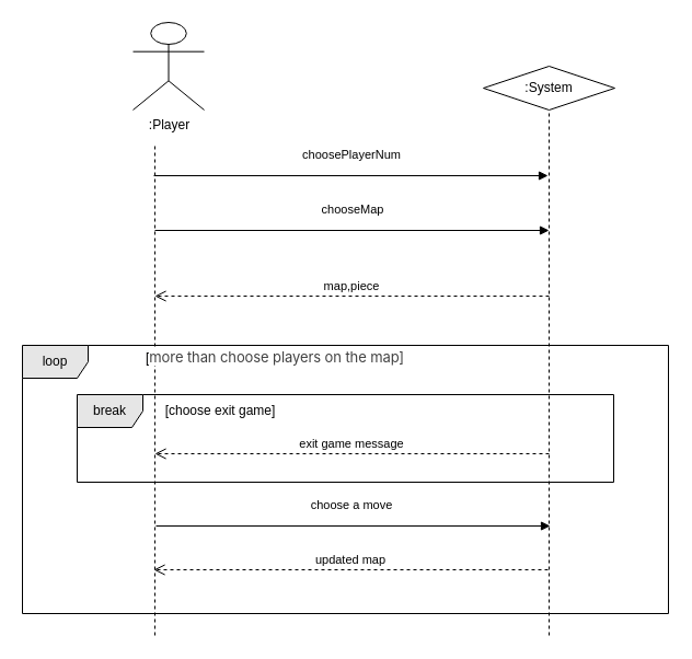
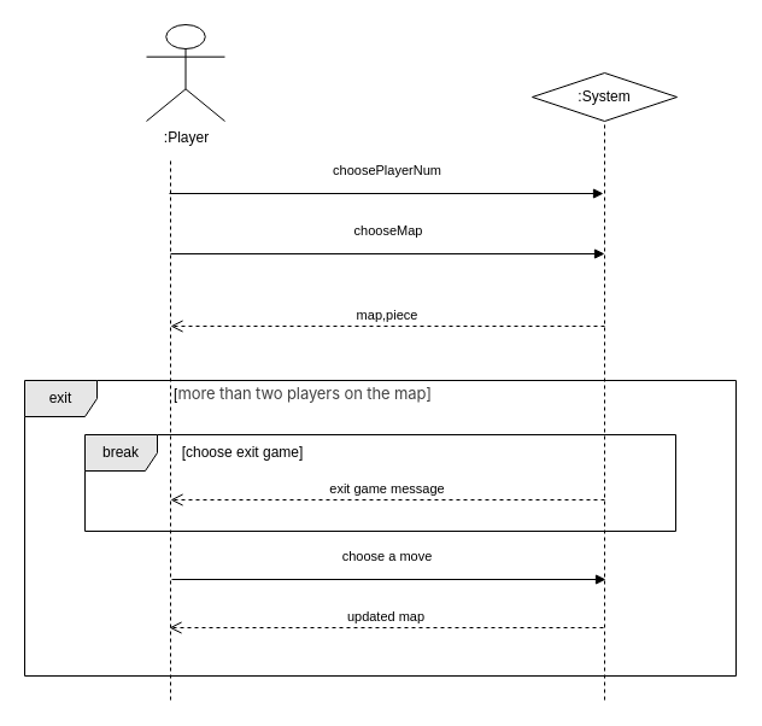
  <mxCell id="0" />
  <mxCell id="1" parent="0" />
  <mxCell id="2" value="map,piece" style="verticalAlign=bottom;endArrow=open;dashed=1;endSize=8;exitX=0;exitY=0.95;shadow=0;strokeWidth=1;" parent="1" edge="1"><mxGeometry relative="1" as="geometry"><mxPoint x="141" y="270" as="targetPoint" /><mxPoint x="501" y="270" as="sourcePoint" /></mxGeometry></mxCell>
  <mxCell id="3" value="choosePlayerNum" style="verticalAlign=bottom;endArrow=block;shadow=0;strokeWidth=1;" parent="1" edge="1"><mxGeometry x="0.006" y="10" relative="1" as="geometry"><mxPoint x="140" y="160" as="sourcePoint" /><mxPoint x="500" y="160" as="targetPoint" /><mxPoint as="offset" /></mxGeometry></mxCell>
  <mxCell id="4" value=":Player" style="shape=umlActor;verticalLabelPosition=bottom;verticalAlign=top;html=1;" parent="1" vertex="1"><mxGeometry x="121" y="20" width="65" height="80" as="geometry" /></mxCell>
  <mxCell id="5" value=":System" style="rhombus;whiteSpace=wrap;html=1;" parent="1" vertex="1"><mxGeometry x="441" y="60" width="120" height="40" as="geometry" /></mxCell>
  <mxCell id="6" value="" style="endArrow=none;dashed=1;html=1;rounded=0;" parent="1" edge="1"><mxGeometry width="50" height="50" relative="1" as="geometry"><mxPoint x="141" y="580" as="sourcePoint" /><mxPoint x="141" y="130" as="targetPoint" /></mxGeometry></mxCell>
  <mxCell id="7" value="" style="endArrow=none;dashed=1;html=1;rounded=0;entryX=0.5;entryY=1;entryDx=0;entryDy=0;" parent="1" target="5" edge="1"><mxGeometry width="50" height="50" relative="1" as="geometry"><mxPoint x="501" y="580" as="sourcePoint" /><mxPoint x="501" y="130" as="targetPoint" /></mxGeometry></mxCell>
  <mxCell id="8" value="chooseMap" style="verticalAlign=bottom;endArrow=block;shadow=0;strokeWidth=1;" parent="1" edge="1"><mxGeometry x="0.006" y="10" relative="1" as="geometry"><mxPoint x="141" y="210" as="sourcePoint" /><mxPoint x="501" y="210" as="targetPoint" /><mxPoint as="offset" /></mxGeometry></mxCell>
  <mxCell id="9" value="break" style="shape=umlFrame;whiteSpace=wrap;html=1;fillColor=#E6E6E6;" parent="1" vertex="1"><mxGeometry x="70" y="360" width="490" height="80" as="geometry" /></mxCell>
  <mxCell id="10" value="[choose exit game]" style="text;html=1;strokeColor=none;fillColor=none;align=center;verticalAlign=middle;whiteSpace=wrap;rounded=0;" parent="1" vertex="1"><mxGeometry x="131" y="360" width="140" height="30" as="geometry" /></mxCell>
  <mxCell id="11" value="exit game message" style="verticalAlign=bottom;endArrow=open;dashed=1;endSize=8;exitX=0;exitY=0.95;shadow=0;strokeWidth=1;" parent="1" edge="1"><mxGeometry relative="1" as="geometry"><mxPoint x="141" y="414" as="targetPoint" /><mxPoint x="501" y="414" as="sourcePoint" /></mxGeometry></mxCell>
- <mxCell id="12" value="loop" style="shape=umlFrame;whiteSpace=wrap;html=1;fillColor=#E6E6E6;" parent="1" vertex="1"><mxGeometry x="20" y="315" width="590" height="245" as="geometry" /></mxCell>
- <mxCell id="13" value="&lt;div style=&quot;text-align: center;&quot;&gt;&lt;span style=&quot;text-align: start; background-color: rgb(248, 249, 250);&quot;&gt;[&lt;/span&gt;&lt;span style=&quot;background-color: rgb(255, 255, 255); color: rgb(66, 66, 66); font-family: -apple-system, BlinkMacSystemFont, &amp;quot;Malgun Gothic&amp;quot;, &amp;quot;맑은 고딕&amp;quot;, helvetica, &amp;quot;Apple SD Gothic Neo&amp;quot;, helvetica, &amp;quot;나눔바른고딕 옛한글&amp;quot;, &amp;quot;NanumBarunGothic YetHangul&amp;quot;, sans-serif; font-size: 13px; letter-spacing: -0.1px; text-align: start;&quot;&gt;more than choose players on the map]&lt;/span&gt;&lt;/div&gt;" style="text;html=1;strokeColor=none;fillColor=none;align=center;verticalAlign=middle;whiteSpace=wrap;rounded=0;" parent="1" vertex="1"><mxGeometry x="96" y="311" width="310" height="30" as="geometry" /></mxCell>
+ <mxCell id="12" value="exit" style="shape=umlFrame;whiteSpace=wrap;html=1;fillColor=#E6E6E6;" parent="1" vertex="1"><mxGeometry x="20" y="315" width="590" height="245" as="geometry" /></mxCell>
+ <mxCell id="13" value="&lt;div style=&quot;text-align: center;&quot;&gt;&lt;span style=&quot;text-align: start; background-color: rgb(248, 249, 250);&quot;&gt;[&lt;/span&gt;&lt;span style=&quot;background-color: rgb(255, 255, 255); color: rgb(66, 66, 66); font-family: -apple-system, BlinkMacSystemFont, &amp;quot;Malgun Gothic&amp;quot;, &amp;quot;맑은 고딕&amp;quot;, helvetica, &amp;quot;Apple SD Gothic Neo&amp;quot;, helvetica, &amp;quot;나눔바른고딕 옛한글&amp;quot;, &amp;quot;NanumBarunGothic YetHangul&amp;quot;, sans-serif; font-size: 13px; letter-spacing: -0.1px; text-align: start;&quot;&gt;more than two players on the map]&lt;/span&gt;&lt;/div&gt;" style="text;html=1;strokeColor=none;fillColor=none;align=center;verticalAlign=middle;whiteSpace=wrap;rounded=0;" parent="1" vertex="1"><mxGeometry x="96" y="311" width="310" height="30" as="geometry" /></mxCell>
  <mxCell id="14" value="choose a move" style="verticalAlign=bottom;endArrow=block;shadow=0;strokeWidth=1;" parent="1" edge="1"><mxGeometry x="-0.006" y="10" relative="1" as="geometry"><mxPoint x="142" y="480" as="sourcePoint" /><mxPoint x="502" y="480" as="targetPoint" /><mxPoint as="offset" /></mxGeometry></mxCell>
  <mxCell id="15" value="updated map" style="verticalAlign=bottom;endArrow=open;dashed=1;endSize=8;exitX=0;exitY=0.95;shadow=0;strokeWidth=1;" parent="1" edge="1"><mxGeometry relative="1" as="geometry"><mxPoint x="140" y="520" as="targetPoint" /><mxPoint x="500" y="520" as="sourcePoint" /></mxGeometry></mxCell>
